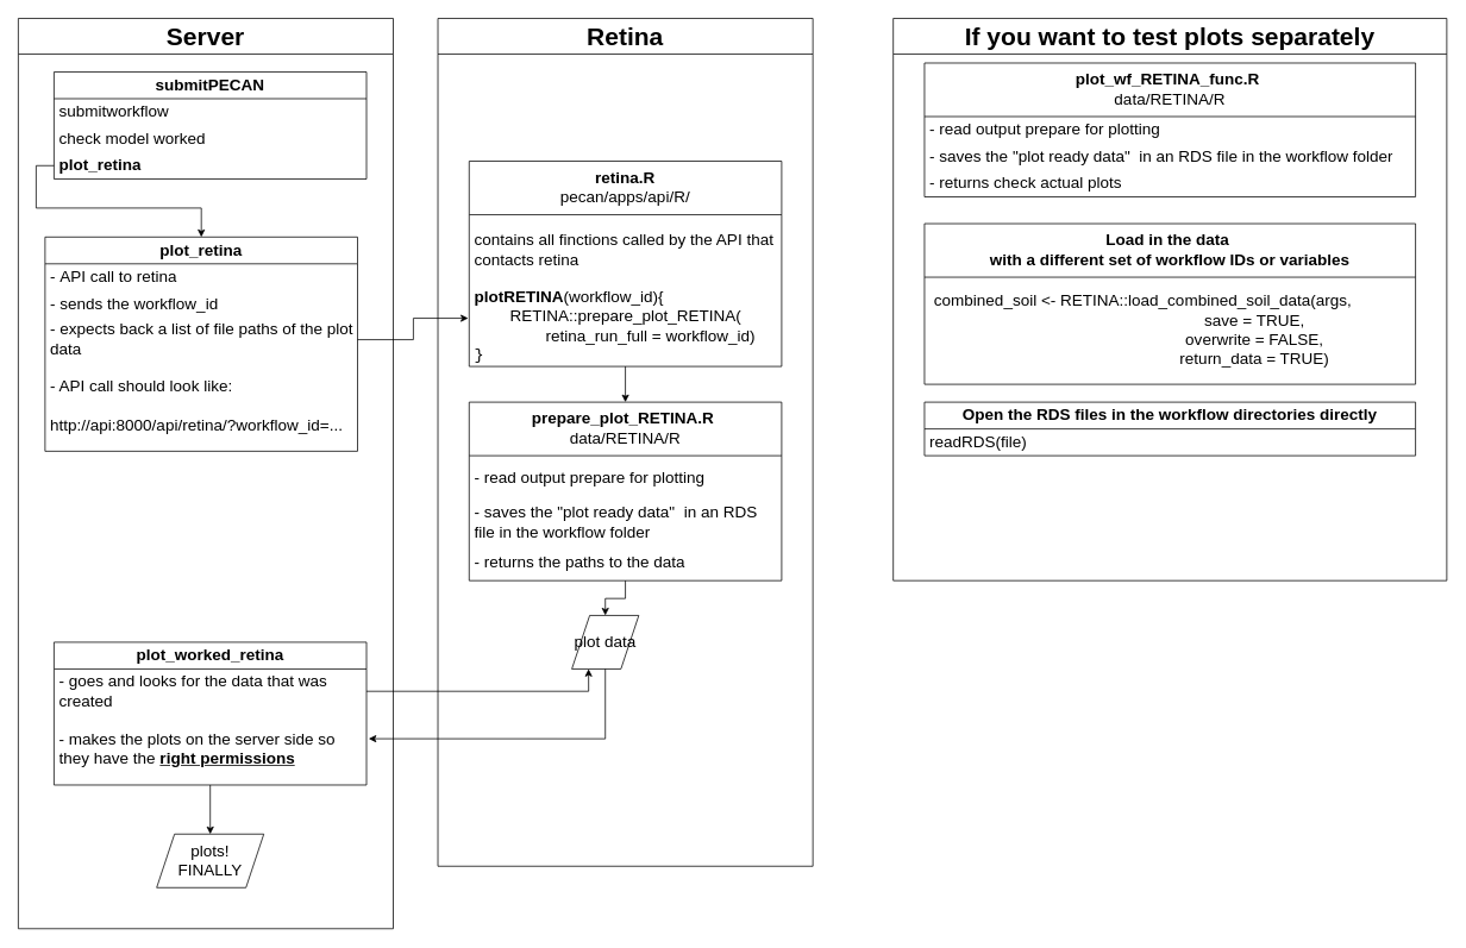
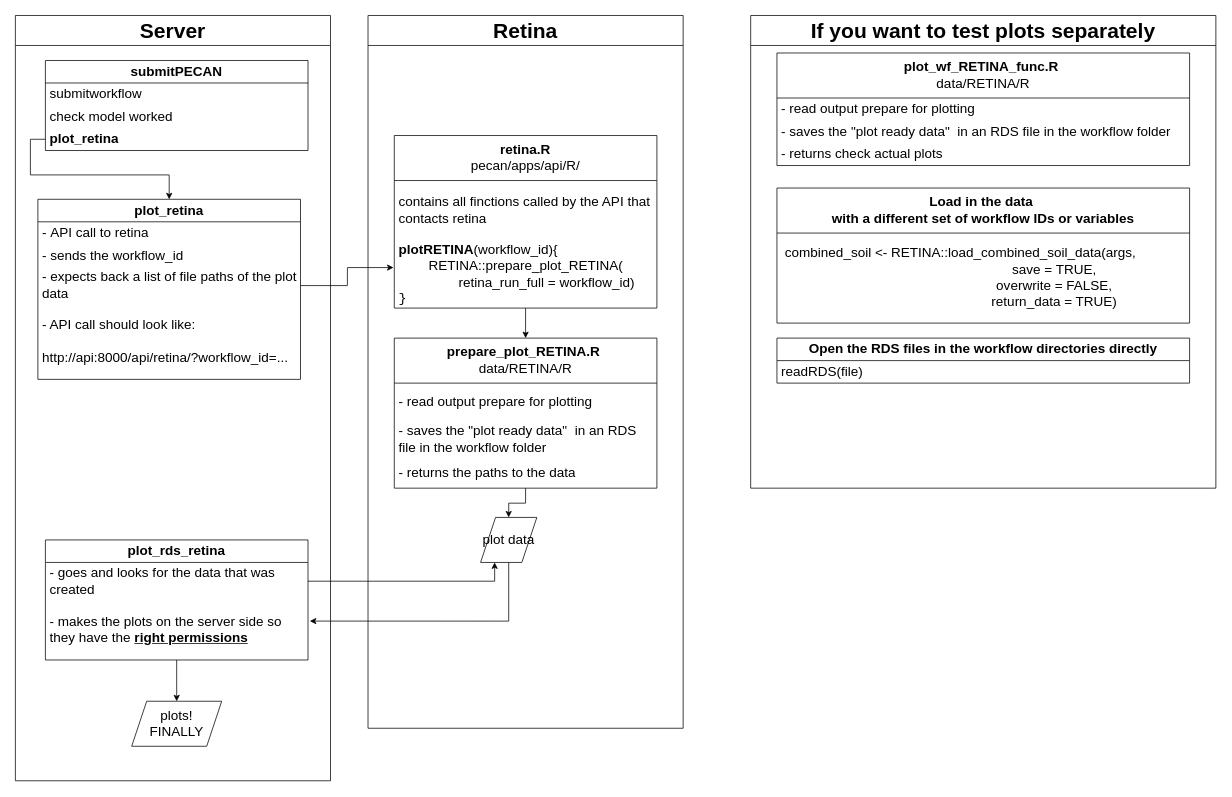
  <mxCell id="0" />
  <mxCell id="1" parent="0" />
  <mxCell id="2" value="&lt;font style=&quot;font-size: 28px;&quot;&gt;Server&lt;/font&gt;" style="swimlane;whiteSpace=wrap;html=1;fontSize=18;startSize=40;" vertex="1" parent="1"><mxGeometry x="20" y="20" width="420" height="1020" as="geometry" /></mxCell>
  <mxCell id="3" value="&lt;b&gt;submitPECAN&lt;/b&gt;" style="swimlane;fontStyle=0;childLayout=stackLayout;horizontal=1;startSize=30;horizontalStack=0;resizeParent=1;resizeParentMax=0;resizeLast=0;collapsible=1;marginBottom=0;whiteSpace=wrap;html=1;fontSize=18;" vertex="1" parent="2"><mxGeometry x="40" y="60" width="350" height="120" as="geometry" /></mxCell>
  <mxCell id="4" value="submitworkflow" style="text;strokeColor=none;fillColor=none;align=left;verticalAlign=middle;spacingLeft=4;spacingRight=4;overflow=hidden;points=[[0,0.5],[1,0.5]];portConstraint=eastwest;rotatable=0;whiteSpace=wrap;html=1;fontSize=18;" vertex="1" parent="3"><mxGeometry y="30" width="350" height="30" as="geometry" /></mxCell>
  <mxCell id="5" value="check model worked" style="text;strokeColor=none;fillColor=none;align=left;verticalAlign=middle;spacingLeft=4;spacingRight=4;overflow=hidden;points=[[0,0.5],[1,0.5]];portConstraint=eastwest;rotatable=0;whiteSpace=wrap;html=1;fontSize=18;" vertex="1" parent="3"><mxGeometry y="60" width="350" height="30" as="geometry" /></mxCell>
  <mxCell id="6" value="&lt;b&gt;plot_retina&lt;/b&gt;" style="text;strokeColor=none;fillColor=none;align=left;verticalAlign=middle;spacingLeft=4;spacingRight=4;overflow=hidden;points=[[0,0.5],[1,0.5]];portConstraint=eastwest;rotatable=0;whiteSpace=wrap;html=1;fontSize=18;" vertex="1" parent="3"><mxGeometry y="90" width="350" height="30" as="geometry" /></mxCell>
  <mxCell id="7" style="edgeStyle=orthogonalEdgeStyle;rounded=0;orthogonalLoop=1;jettySize=auto;html=1;exitX=0;exitY=0.5;exitDx=0;exitDy=0;entryX=0.5;entryY=0;entryDx=0;entryDy=0;fontSize=18;" edge="1" parent="2" source="6" target="13"><mxGeometry relative="1" as="geometry"><mxPoint x="90" y="305" as="targetPoint" /></mxGeometry></mxCell>
  <mxCell id="8" style="edgeStyle=orthogonalEdgeStyle;rounded=0;orthogonalLoop=1;jettySize=auto;html=1;fontSize=18;entryX=0.5;entryY=0;entryDx=0;entryDy=0;" edge="1" parent="2" source="9" target="12"><mxGeometry relative="1" as="geometry"><mxPoint x="185" y="762" as="targetPoint" /></mxGeometry></mxCell>
- <mxCell id="9" value="&lt;div style=&quot;text-align: left; font-size: 18px;&quot;&gt;&lt;span style=&quot;background-color: initial; font-size: 18px;&quot;&gt;&lt;b style=&quot;font-size: 18px;&quot;&gt;plot_worked_retina&lt;/b&gt;&lt;/span&gt;&lt;/div&gt;" style="swimlane;fontStyle=0;childLayout=stackLayout;horizontal=1;startSize=30;horizontalStack=0;resizeParent=1;resizeParentMax=0;resizeLast=0;collapsible=1;marginBottom=0;whiteSpace=wrap;html=1;fontSize=18;" vertex="1" parent="2"><mxGeometry x="40" y="699" width="350" height="160" as="geometry" /></mxCell>
+ <mxCell id="9" value="&lt;div style=&quot;text-align: left; font-size: 18px;&quot;&gt;&lt;span style=&quot;background-color: initial; font-size: 18px;&quot;&gt;&lt;b style=&quot;font-size: 18px;&quot;&gt;plot_rds_retina&lt;/b&gt;&lt;/span&gt;&lt;/div&gt;" style="swimlane;fontStyle=0;childLayout=stackLayout;horizontal=1;startSize=30;horizontalStack=0;resizeParent=1;resizeParentMax=0;resizeLast=0;collapsible=1;marginBottom=0;whiteSpace=wrap;html=1;fontSize=18;" vertex="1" parent="2"><mxGeometry x="40" y="699" width="350" height="160" as="geometry" /></mxCell>
  <mxCell id="10" value="&lt;span style=&quot;font-size: 18px;&quot;&gt;- goes and looks for the data that was created&lt;/span&gt;" style="text;strokeColor=none;fillColor=none;align=left;verticalAlign=middle;spacingLeft=4;spacingRight=4;overflow=hidden;points=[[0,0.5],[1,0.5]];portConstraint=eastwest;rotatable=0;whiteSpace=wrap;html=1;fontStyle=0;fontSize=18;" vertex="1" parent="9"><mxGeometry y="30" width="350" height="50" as="geometry" /></mxCell>
  <mxCell id="11" value="- makes the plots on the server side so they have the &lt;b style=&quot;font-size: 18px;&quot;&gt;&lt;u style=&quot;font-size: 18px;&quot;&gt;right permissions&lt;/u&gt;&lt;/b&gt;" style="text;strokeColor=none;fillColor=none;align=left;verticalAlign=middle;spacingLeft=4;spacingRight=4;overflow=hidden;points=[[0,0.5],[1,0.5]];portConstraint=eastwest;rotatable=0;whiteSpace=wrap;html=1;fontStyle=0;fontSize=18;" vertex="1" parent="9"><mxGeometry y="80" width="350" height="80" as="geometry" /></mxCell>
  <mxCell id="12" value="plots!&lt;div style=&quot;font-size: 18px;&quot;&gt;FINALLY&lt;/div&gt;" style="shape=parallelogram;perimeter=parallelogramPerimeter;whiteSpace=wrap;html=1;fixedSize=1;fontSize=18;" vertex="1" parent="2"><mxGeometry x="155" y="914" width="120" height="60" as="geometry" /></mxCell>
  <mxCell id="13" value="&lt;div style=&quot;text-align: left; font-size: 18px;&quot;&gt;&lt;span style=&quot;background-color: initial; font-size: 18px;&quot;&gt;&lt;b style=&quot;font-size: 18px;&quot;&gt;plot_retina&lt;/b&gt;&lt;/span&gt;&lt;/div&gt;" style="swimlane;fontStyle=0;childLayout=stackLayout;horizontal=1;startSize=30;horizontalStack=0;resizeParent=1;resizeParentMax=0;resizeLast=0;collapsible=1;marginBottom=0;whiteSpace=wrap;html=1;fontSize=18;" vertex="1" parent="2"><mxGeometry x="30" y="245" width="350" height="240" as="geometry"><mxRectangle x="860" y="860" width="100" height="30" as="alternateBounds" /></mxGeometry></mxCell>
  <mxCell id="14" value="&lt;span style=&quot;font-size: 18px;&quot;&gt;-&amp;nbsp;&lt;/span&gt;&lt;span style=&quot;text-align: center; font-size: 18px;&quot;&gt;API call to retina&lt;br style=&quot;font-size: 18px;&quot;&gt;&lt;/span&gt;" style="text;strokeColor=none;fillColor=none;align=left;verticalAlign=middle;spacingLeft=4;spacingRight=4;overflow=hidden;points=[[0,0.5],[1,0.5]];portConstraint=eastwest;rotatable=0;whiteSpace=wrap;html=1;fontStyle=0;fontSize=18;" vertex="1" parent="13"><mxGeometry y="30" width="350" height="30" as="geometry" /></mxCell>
  <mxCell id="15" value="&lt;span style=&quot;text-align: center; font-size: 18px;&quot;&gt;- sends the workflow_id&amp;nbsp;&lt;/span&gt;" style="text;strokeColor=none;fillColor=none;align=left;verticalAlign=middle;spacingLeft=4;spacingRight=4;overflow=hidden;points=[[0,0.5],[1,0.5]];portConstraint=eastwest;rotatable=0;whiteSpace=wrap;html=1;fontStyle=0;fontSize=18;" vertex="1" parent="13"><mxGeometry y="60" width="350" height="30" as="geometry" /></mxCell>
  <mxCell id="16" value="- expects back a list of file paths of the plot data" style="text;strokeColor=none;fillColor=none;align=left;verticalAlign=middle;spacingLeft=4;spacingRight=4;overflow=hidden;points=[[0,0.5],[1,0.5]];portConstraint=eastwest;rotatable=0;whiteSpace=wrap;html=1;fontStyle=0;fontSize=18;" vertex="1" parent="13"><mxGeometry y="90" width="350" height="50" as="geometry" /></mxCell>
  <mxCell id="17" value="- API call should look like:&lt;br style=&quot;font-size: 18px;&quot;&gt;&lt;br style=&quot;font-size: 18px;&quot;&gt;&lt;span style=&quot;text-align: center; font-size: 18px;&quot;&gt;http://api:8000/api/retina/?workflow_id=...&lt;br style=&quot;font-size: 18px;&quot;&gt;&lt;/span&gt;" style="text;strokeColor=none;fillColor=none;align=left;verticalAlign=middle;spacingLeft=4;spacingRight=4;overflow=hidden;points=[[0,0.5],[1,0.5]];portConstraint=eastwest;rotatable=0;whiteSpace=wrap;html=1;fontStyle=0;fontSize=18;" vertex="1" parent="13"><mxGeometry y="140" width="350" height="100" as="geometry" /></mxCell>
  <mxCell id="18" value="&lt;font style=&quot;font-size: 28px;&quot;&gt;Retina&lt;/font&gt;" style="swimlane;whiteSpace=wrap;html=1;fontSize=18;startSize=40;" vertex="1" parent="1"><mxGeometry x="490" y="20" width="420" height="950" as="geometry" /></mxCell>
  <mxCell id="19" style="edgeStyle=orthogonalEdgeStyle;rounded=0;orthogonalLoop=1;jettySize=auto;html=1;fontSize=18;" edge="1" parent="18" source="20" target="23"><mxGeometry relative="1" as="geometry" /></mxCell>
  <mxCell id="20" value="&lt;b&gt;retina.R&lt;br style=&quot;font-size: 18px;&quot;&gt;&lt;/b&gt;pecan/apps/api/R/" style="swimlane;fontStyle=0;childLayout=stackLayout;horizontal=1;startSize=60;horizontalStack=0;resizeParent=1;resizeParentMax=0;resizeLast=0;collapsible=1;marginBottom=0;whiteSpace=wrap;html=1;fontSize=18;" vertex="1" parent="18"><mxGeometry x="35" y="160" width="350" height="230" as="geometry" /></mxCell>
  <mxCell id="21" value="contains all finctions called by the API that contacts retina" style="text;strokeColor=none;fillColor=none;align=left;verticalAlign=middle;spacingLeft=4;spacingRight=4;overflow=hidden;points=[[0,0.5],[1,0.5]];portConstraint=eastwest;rotatable=0;whiteSpace=wrap;html=1;fontSize=18;" vertex="1" parent="20"><mxGeometry y="60" width="350" height="80" as="geometry" /></mxCell>
  <mxCell id="22" value="&lt;font face=&quot;Helvetica&quot; style=&quot;font-size: 18px;&quot;&gt;&lt;b&gt;plotRETINA&lt;/b&gt;(workflow_id){&lt;/font&gt;&lt;div style=&quot;&quot;&gt;&lt;font face=&quot;Helvetica&quot; style=&quot;font-size: 18px;&quot;&gt;&lt;span style=&quot;background-color: initial;&quot;&gt;&lt;span style=&quot;white-space: pre;&quot;&gt;&#09;&lt;/span&gt;RETINA::prepare_plot_RETINA(&lt;/span&gt;&lt;/font&gt;&lt;div style=&quot;&quot;&gt;&lt;font face=&quot;Helvetica&quot; style=&quot;font-size: 18px;&quot;&gt;&lt;span style=&quot;background-color: initial;&quot;&gt;&lt;span style=&quot;white-space: pre;&quot;&gt;&#09;&lt;span style=&quot;white-space: pre;&quot;&gt;&#09;&lt;/span&gt;&lt;/span&gt;retina_run_full = workflow_id)&lt;/span&gt;&lt;/font&gt;&lt;div style=&quot;&quot;&gt;&lt;font face=&quot;Courier New&quot; style=&quot;font-size: 18px;&quot;&gt;}&lt;/font&gt;&lt;/div&gt;&lt;/div&gt;&lt;/div&gt;" style="text;strokeColor=none;fillColor=none;align=left;verticalAlign=middle;spacingLeft=4;spacingRight=4;overflow=hidden;points=[[0,0.5],[1,0.5]];portConstraint=eastwest;rotatable=0;whiteSpace=wrap;html=1;fontSize=18;" vertex="1" parent="20"><mxGeometry y="140" width="350" height="90" as="geometry" /></mxCell>
  <mxCell id="23" value="&lt;b style=&quot;text-align: left; font-size: 18px;&quot;&gt;prepare_plot_RETINA.R&amp;nbsp;&lt;/b&gt;&lt;div style=&quot;font-size: 18px;&quot;&gt;data/RETINA/R&lt;/div&gt;" style="swimlane;fontStyle=0;childLayout=stackLayout;horizontal=1;startSize=60;horizontalStack=0;resizeParent=1;resizeParentMax=0;resizeLast=0;collapsible=1;marginBottom=0;whiteSpace=wrap;html=1;fontSize=18;" vertex="1" parent="18"><mxGeometry x="35" y="430" width="350" height="200" as="geometry" /></mxCell>
  <mxCell id="24" value="&lt;span style=&quot;font-size: 18px;&quot;&gt;- read output prepare for plotting&lt;/span&gt;" style="text;strokeColor=none;fillColor=none;align=left;verticalAlign=middle;spacingLeft=4;spacingRight=4;overflow=hidden;points=[[0,0.5],[1,0.5]];portConstraint=eastwest;rotatable=0;whiteSpace=wrap;html=1;fontStyle=0;fontSize=18;" vertex="1" parent="23"><mxGeometry y="60" width="350" height="50" as="geometry" /></mxCell>
  <mxCell id="25" value="&lt;span style=&quot;font-size: 18px;&quot;&gt;- saves the &quot;plot ready data&quot;&amp;nbsp; in an RDS file in the workflow folder&lt;/span&gt;" style="text;strokeColor=none;fillColor=none;align=left;verticalAlign=middle;spacingLeft=4;spacingRight=4;overflow=hidden;points=[[0,0.5],[1,0.5]];portConstraint=eastwest;rotatable=0;whiteSpace=wrap;html=1;fontStyle=0;fontSize=18;" vertex="1" parent="23"><mxGeometry y="110" width="350" height="50" as="geometry" /></mxCell>
  <mxCell id="26" value="- returns the paths to the data" style="text;strokeColor=none;fillColor=none;align=left;verticalAlign=middle;spacingLeft=4;spacingRight=4;overflow=hidden;points=[[0,0.5],[1,0.5]];portConstraint=eastwest;rotatable=0;whiteSpace=wrap;html=1;fontSize=18;" vertex="1" parent="23"><mxGeometry y="160" width="350" height="40" as="geometry" /></mxCell>
  <mxCell id="27" value="plot data" style="shape=parallelogram;perimeter=parallelogramPerimeter;whiteSpace=wrap;html=1;fixedSize=1;fontSize=18;" vertex="1" parent="18"><mxGeometry x="150" y="669" width="75" height="60" as="geometry" /></mxCell>
  <mxCell id="28" style="edgeStyle=orthogonalEdgeStyle;rounded=0;orthogonalLoop=1;jettySize=auto;html=1;entryX=0.5;entryY=0;entryDx=0;entryDy=0;fontSize=18;" edge="1" parent="18" source="23" target="27"><mxGeometry relative="1" as="geometry" /></mxCell>
  <mxCell id="29" style="edgeStyle=orthogonalEdgeStyle;rounded=0;orthogonalLoop=1;jettySize=auto;html=1;exitX=1;exitY=0.5;exitDx=0;exitDy=0;entryX=-0.003;entryY=0.4;entryDx=0;entryDy=0;fontSize=18;entryPerimeter=0;" edge="1" parent="1" source="16" target="22"><mxGeometry relative="1" as="geometry"><mxPoint x="555" y="210" as="targetPoint" /><mxPoint x="260" y="415" as="sourcePoint" /></mxGeometry></mxCell>
  <mxCell id="30" style="edgeStyle=orthogonalEdgeStyle;rounded=0;orthogonalLoop=1;jettySize=auto;html=1;exitX=1;exitY=0.5;exitDx=0;exitDy=0;entryX=0.25;entryY=1;entryDx=0;entryDy=0;fontSize=18;" edge="1" parent="1" source="10" target="27"><mxGeometry relative="1" as="geometry" /></mxCell>
  <mxCell id="31" style="edgeStyle=orthogonalEdgeStyle;rounded=0;orthogonalLoop=1;jettySize=auto;html=1;exitX=0.5;exitY=1;exitDx=0;exitDy=0;entryX=1.007;entryY=0.352;entryDx=0;entryDy=0;entryPerimeter=0;fontSize=18;" edge="1" parent="1" source="27" target="11"><mxGeometry relative="1" as="geometry" /></mxCell>
  <mxCell id="32" value="&lt;font style=&quot;font-size: 28px;&quot;&gt;If you want to test plots separately&lt;/font&gt;" style="swimlane;whiteSpace=wrap;html=1;fontSize=18;startSize=40;" vertex="1" parent="1"><mxGeometry x="1000" y="20" width="620" height="630" as="geometry" /></mxCell>
  <mxCell id="33" value="&lt;b style=&quot;text-align: left; font-size: 18px;&quot;&gt;plot_wf_RETINA_func.R&amp;nbsp;&lt;/b&gt;&lt;div style=&quot;font-size: 18px;&quot;&gt;data/RETINA/R&lt;/div&gt;" style="swimlane;fontStyle=0;childLayout=stackLayout;horizontal=1;startSize=60;horizontalStack=0;resizeParent=1;resizeParentMax=0;resizeLast=0;collapsible=1;marginBottom=0;whiteSpace=wrap;html=1;fontSize=18;" vertex="1" parent="32"><mxGeometry x="35" y="50" width="550" height="150" as="geometry" /></mxCell>
  <mxCell id="34" value="&lt;span style=&quot;font-size: 18px;&quot;&gt;- read output prepare for plotting&lt;/span&gt;" style="text;strokeColor=none;fillColor=none;align=left;verticalAlign=middle;spacingLeft=4;spacingRight=4;overflow=hidden;points=[[0,0.5],[1,0.5]];portConstraint=eastwest;rotatable=0;whiteSpace=wrap;html=1;fontStyle=0;fontSize=18;" vertex="1" parent="33"><mxGeometry y="60" width="550" height="30" as="geometry" /></mxCell>
  <mxCell id="35" value="&lt;span style=&quot;font-size: 18px;&quot;&gt;- saves the &quot;plot ready data&quot;&amp;nbsp; in an RDS file in the workflow folder&lt;/span&gt;" style="text;strokeColor=none;fillColor=none;align=left;verticalAlign=middle;spacingLeft=4;spacingRight=4;overflow=hidden;points=[[0,0.5],[1,0.5]];portConstraint=eastwest;rotatable=0;whiteSpace=wrap;html=1;fontStyle=0;fontSize=18;" vertex="1" parent="33"><mxGeometry y="90" width="550" height="30" as="geometry" /></mxCell>
  <mxCell id="36" value="- returns check actual plots" style="text;strokeColor=none;fillColor=none;align=left;verticalAlign=middle;spacingLeft=4;spacingRight=4;overflow=hidden;points=[[0,0.5],[1,0.5]];portConstraint=eastwest;rotatable=0;whiteSpace=wrap;html=1;fontSize=18;" vertex="1" parent="33"><mxGeometry y="120" width="550" height="30" as="geometry" /></mxCell>
  <mxCell id="37" value="&lt;div style=&quot;text-align: left; font-size: 18px;&quot;&gt;&lt;span style=&quot;background-color: initial; font-size: 18px;&quot;&gt;&lt;b style=&quot;font-size: 18px;&quot;&gt;Open the RDS files in the workflow directories directly&lt;/b&gt;&lt;/span&gt;&lt;/div&gt;" style="swimlane;fontStyle=0;childLayout=stackLayout;horizontal=1;startSize=30;horizontalStack=0;resizeParent=1;resizeParentMax=0;resizeLast=0;collapsible=1;marginBottom=0;whiteSpace=wrap;html=1;fontSize=18;" vertex="1" parent="32"><mxGeometry x="35" y="430" width="550" height="60" as="geometry" /></mxCell>
  <mxCell id="38" value="&lt;span style=&quot;font-size: 18px;&quot;&gt;readRDS(file)&lt;/span&gt;" style="text;strokeColor=none;fillColor=none;align=left;verticalAlign=middle;spacingLeft=4;spacingRight=4;overflow=hidden;points=[[0,0.5],[1,0.5]];portConstraint=eastwest;rotatable=0;whiteSpace=wrap;html=1;fontStyle=0;fontSize=18;" vertex="1" parent="37"><mxGeometry y="30" width="550" height="30" as="geometry" /></mxCell>
  <mxCell id="39" value="&lt;div style=&quot;font-size: 18px;&quot;&gt;&lt;b&gt;Load in the data&amp;nbsp;&lt;/b&gt;&lt;/div&gt;&lt;div style=&quot;text-align: left; font-size: 18px;&quot;&gt;&lt;b&gt;with a different set of workflow IDs or variables&lt;/b&gt;&lt;br&gt;&lt;/div&gt;" style="swimlane;fontStyle=0;childLayout=stackLayout;horizontal=1;startSize=60;horizontalStack=0;resizeParent=1;resizeParentMax=0;resizeLast=0;collapsible=1;marginBottom=0;whiteSpace=wrap;html=1;fontSize=18;" vertex="1" parent="32"><mxGeometry x="35" y="230" width="550" height="180" as="geometry" /></mxCell>
  <mxCell id="40" value="&lt;div style=&quot;text-align: center; text-wrap: nowrap;&quot;&gt;&amp;nbsp;combined_soil &amp;lt;- RETINA::load_combined_soil_data(args,&lt;/div&gt;&lt;div style=&quot;text-align: center; text-wrap: nowrap;&quot;&gt;&amp;nbsp; &amp;nbsp; &amp;nbsp; &amp;nbsp; &amp;nbsp; &amp;nbsp; &amp;nbsp; &amp;nbsp; &amp;nbsp; &amp;nbsp; &amp;nbsp; &amp;nbsp; &amp;nbsp; &amp;nbsp; &amp;nbsp; &amp;nbsp; &amp;nbsp; &amp;nbsp; &amp;nbsp; &amp;nbsp; &amp;nbsp; &amp;nbsp; &amp;nbsp; &amp;nbsp; &amp;nbsp; &amp;nbsp;save = TRUE,&lt;/div&gt;&lt;div style=&quot;text-align: center; text-wrap: nowrap;&quot;&gt;&amp;nbsp; &amp;nbsp; &amp;nbsp; &amp;nbsp; &amp;nbsp; &amp;nbsp; &amp;nbsp; &amp;nbsp; &amp;nbsp; &amp;nbsp; &amp;nbsp; &amp;nbsp; &amp;nbsp; &amp;nbsp; &amp;nbsp; &amp;nbsp; &amp;nbsp; &amp;nbsp; &amp;nbsp; &amp;nbsp; &amp;nbsp; &amp;nbsp; &amp;nbsp; &amp;nbsp; &amp;nbsp; &amp;nbsp;overwrite = FALSE,&lt;/div&gt;&lt;div style=&quot;text-align: center; text-wrap: nowrap;&quot;&gt;&amp;nbsp; &amp;nbsp; &amp;nbsp; &amp;nbsp; &amp;nbsp; &amp;nbsp; &amp;nbsp; &amp;nbsp; &amp;nbsp; &amp;nbsp; &amp;nbsp; &amp;nbsp; &amp;nbsp; &amp;nbsp; &amp;nbsp; &amp;nbsp; &amp;nbsp; &amp;nbsp; &amp;nbsp; &amp;nbsp; &amp;nbsp; &amp;nbsp; &amp;nbsp; &amp;nbsp; &amp;nbsp; &amp;nbsp;return_data = TRUE)&lt;/div&gt;" style="text;strokeColor=none;fillColor=none;align=left;verticalAlign=middle;spacingLeft=4;spacingRight=4;overflow=hidden;points=[[0,0.5],[1,0.5]];portConstraint=eastwest;rotatable=0;whiteSpace=wrap;html=1;fontStyle=0;fontSize=18;" vertex="1" parent="39"><mxGeometry y="60" width="550" height="120" as="geometry" /></mxCell>
